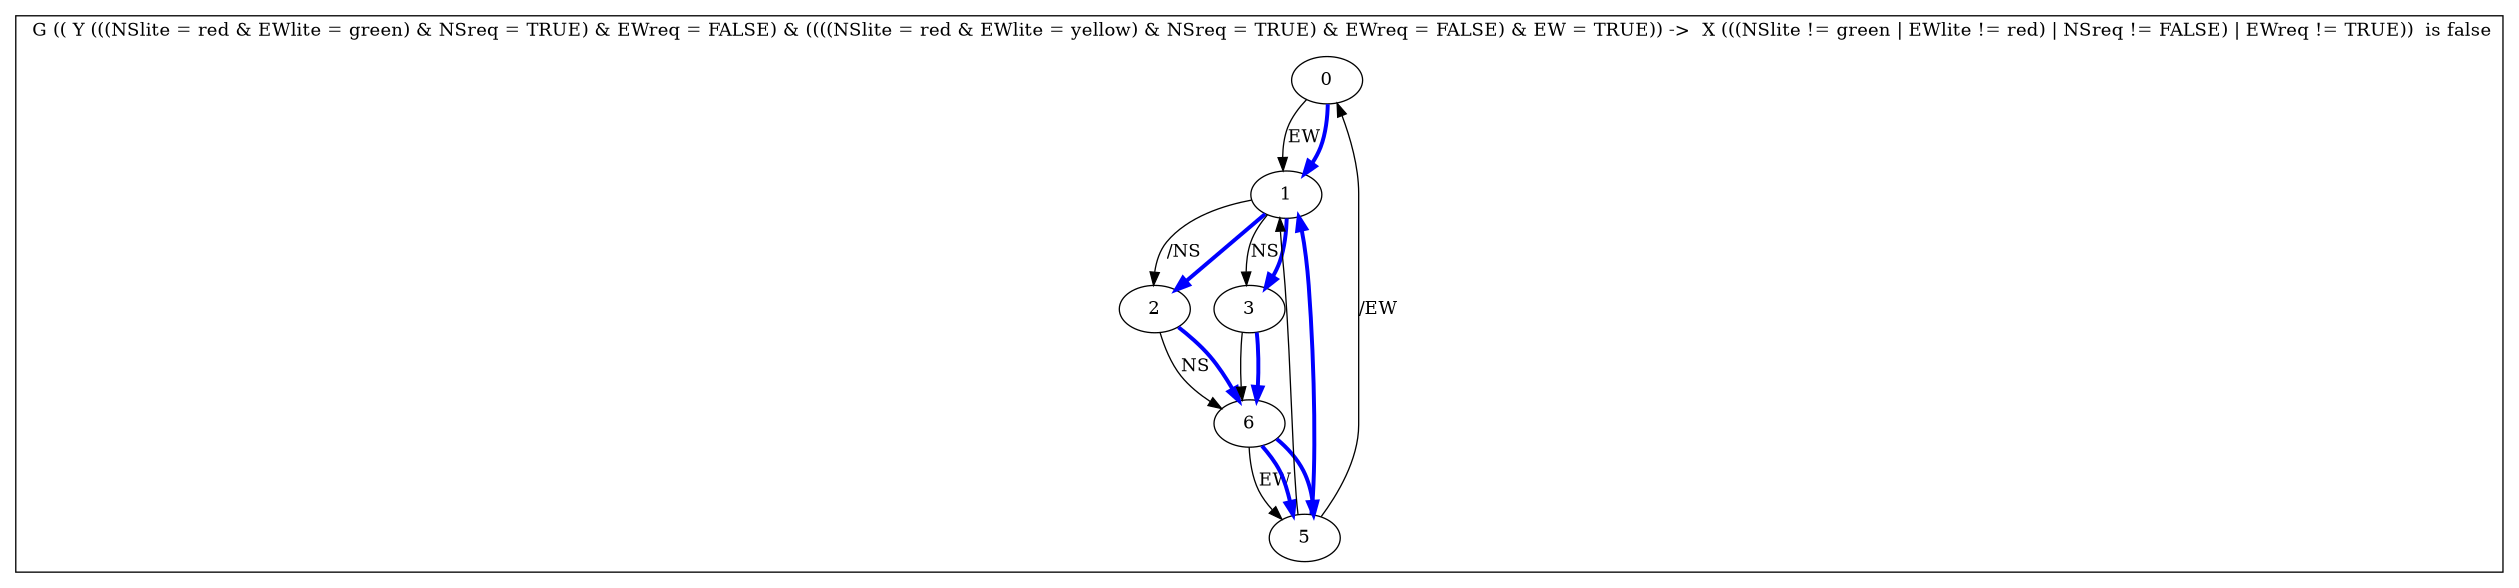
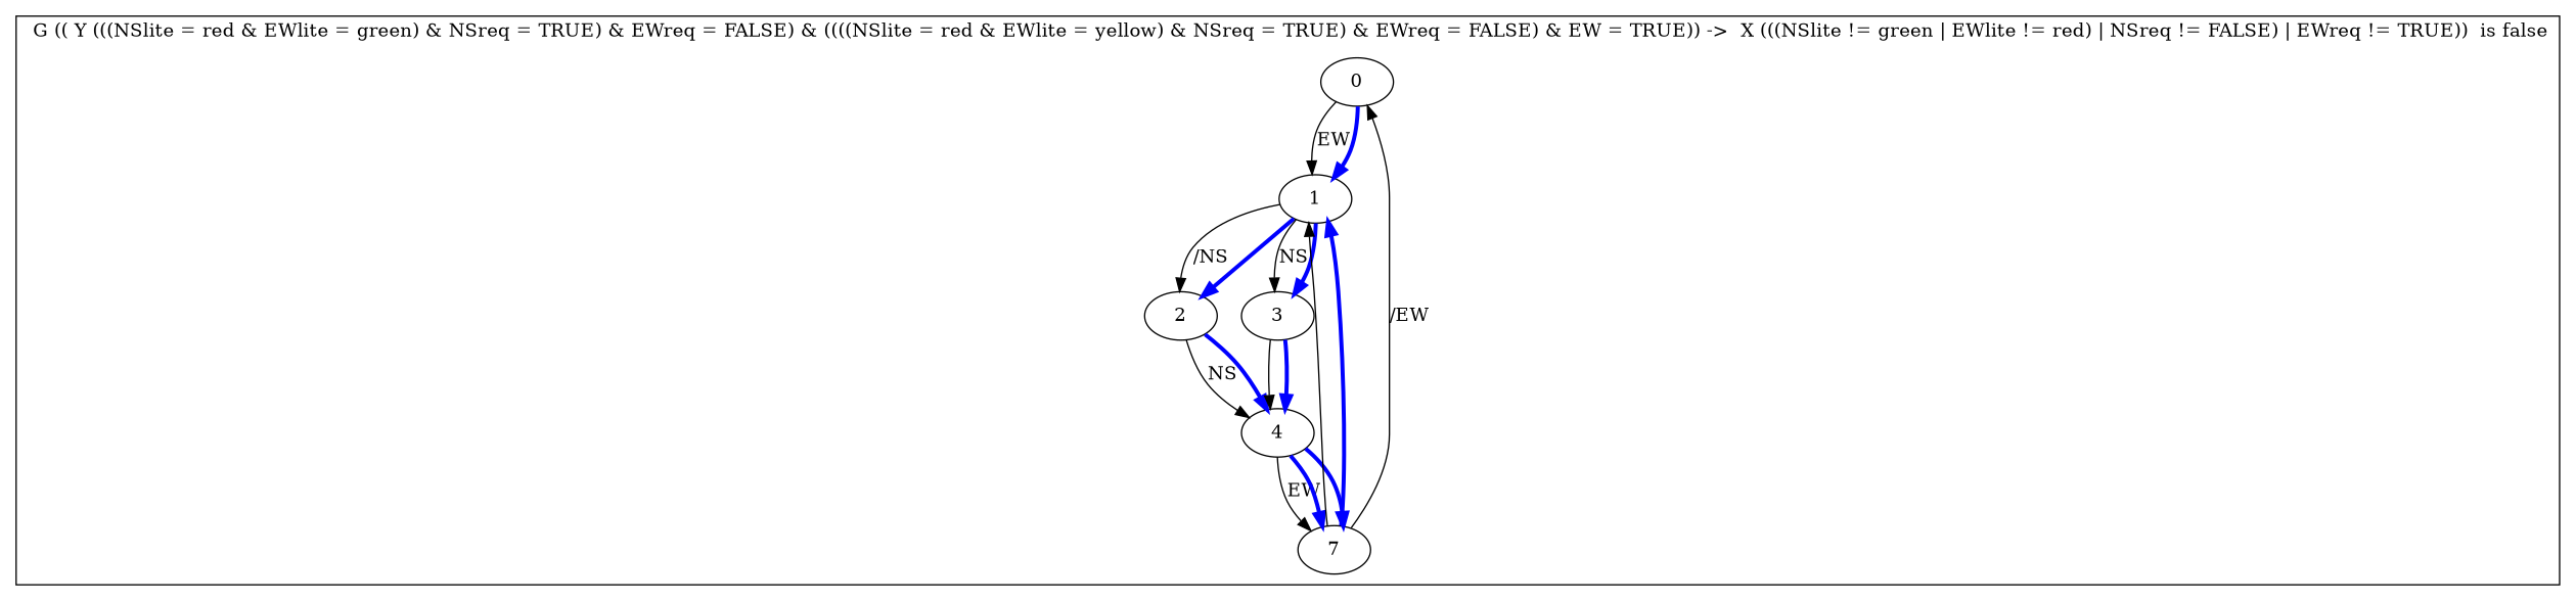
  digraph {
    0
    1
    2
    3
-   4 [label=6]
-   5
+   4
+   5 [label=7]
    subgraph cluster_1 {
      label=" G (( Y (((NSlite = red & EWlite = green) & NSreq = TRUE) & EWreq = FALSE) & ((((NSlite = red & EWlite = yellow) & NSreq = TRUE) & EWreq = FALSE) & EW = TRUE)) ->  X (((NSlite != green | EWlite != red) | NSreq != FALSE) | EWreq != TRUE))  is false"
      0
      1
      2
      3
      4
      5
    }
    0 -> 1 [label=EW]
    0 -> 1 [color=blue penwidth=3.0]
    1 -> 2 [label="/NS"]
    1 -> 2 [color=blue penwidth=3.0]
    1 -> 3 [label=NS]
    1 -> 3 [color=blue penwidth=3.0]
    2 -> 4 [label=NS]
    2 -> 4 [color=blue penwidth=3.0]
    3 -> 4
    3 -> 4 [color=blue penwidth=3.0]
    4 -> 5 [label=EW]
    4 -> 5 [color=blue penwidth=3.0]
    4 -> 5 [color=blue penwidth=3.0]
    5 -> 0 [label="/EW"]
    5 -> 1
    5 -> 1 [color=blue penwidth=3.0]
  }
